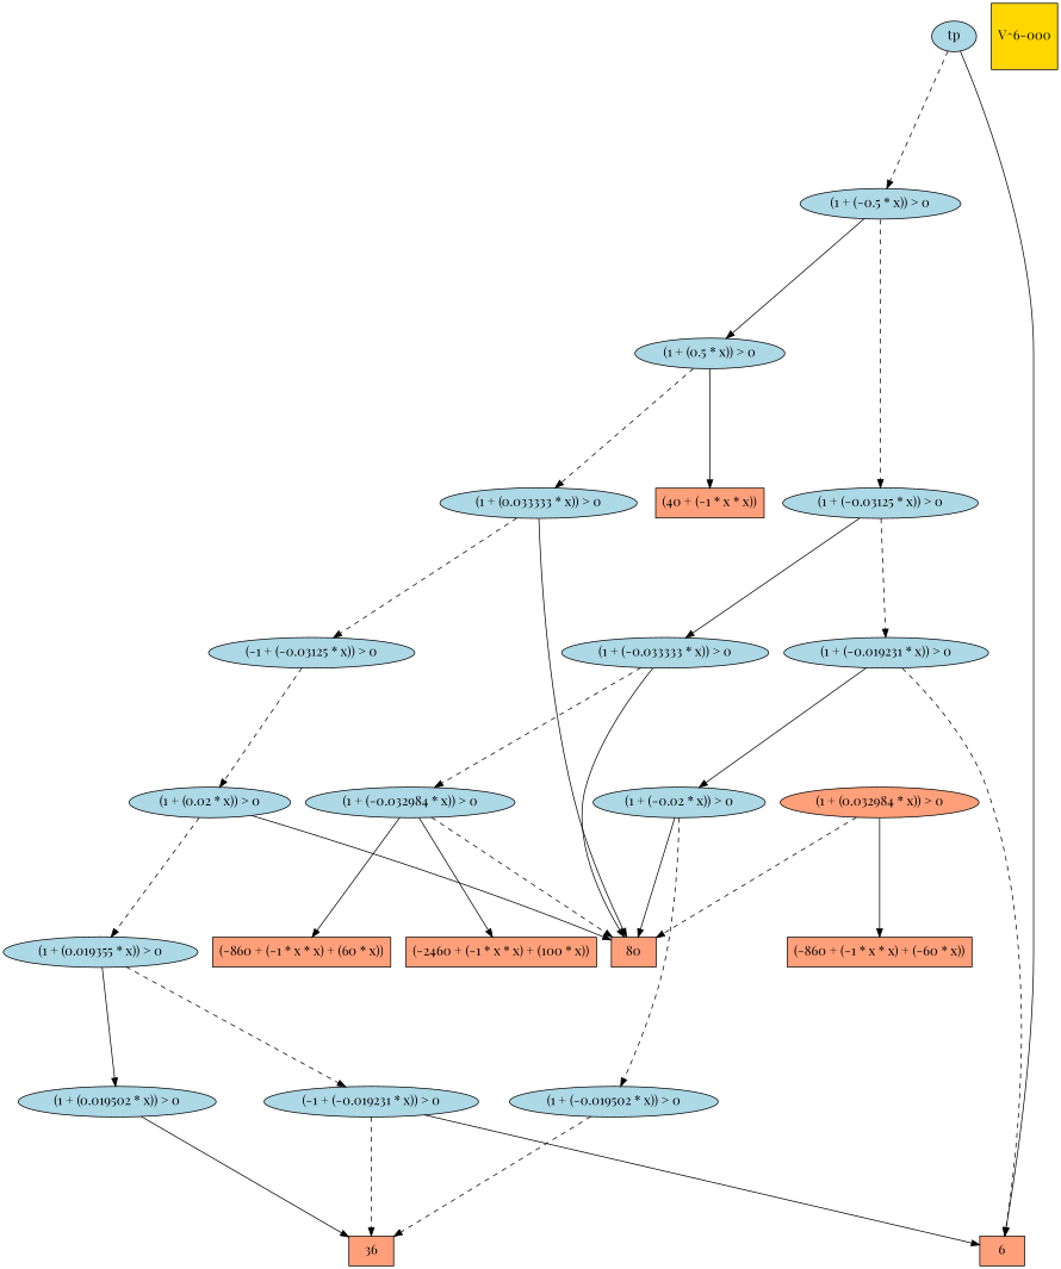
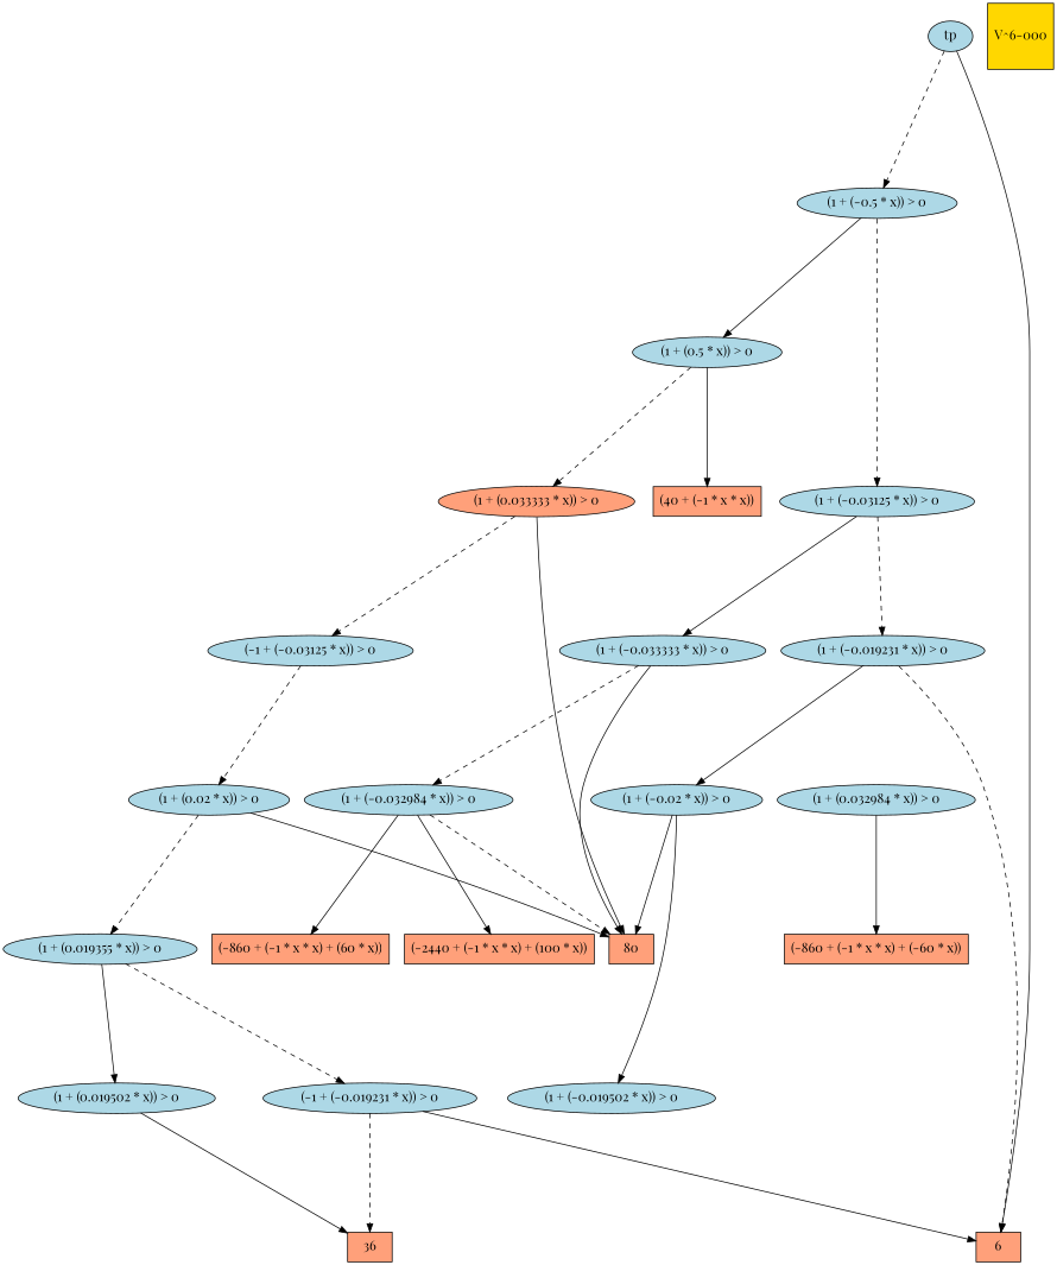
  digraph {
    fontname="Playfair Display"
    fontsize=16
    ranksep=2.00
    node [color=black fillcolor=lightblue fontname="Playfair Display" fontsize=16 shape=ellipse style=filled]
    edge [color=black fontname="Playfair Display" style=dashed]
    n1 [label="(1 + (0.02 * x)) > 0"]
    n2 [label="(1 + (0.019355 * x)) > 0"]
    n3 [fillcolor=lightsalmon label=80 shape=box]
    n4 [label="(1 + (0.019502 * x)) > 0"]
    n5 [label="(-1 + (-0.019231 * x)) > 0"]
    n6 [label="(-1 + (-0.03125 * x)) > 0"]
-   n7 [fillcolor=lightsalmon label="(1 + (0.032984 * x)) > 0"]
+   n7 [label="(1 + (0.032984 * x)) > 0"]
    n8 [fillcolor=lightsalmon label="(-860 + (-1 * x * x) + (-60 * x))" shape=box]
-   n9 [label="(1 + (0.033333 * x)) > 0"]
+   n9 [fillcolor=lightsalmon label="(1 + (0.033333 * x)) > 0"]
    n10 [fillcolor=lightsalmon label=36 shape=box]
    n11 [fillcolor=lightsalmon label=6 shape=box]
    n12 [label="(1 + (-0.033333 * x)) > 0"]
    n13 [label="(1 + (-0.032984 * x)) > 0"]
    n14 [fillcolor=lightsalmon label="(-860 + (-1 * x * x) + (60 * x))" shape=box]
-   n15 [fillcolor=lightsalmon label="(-2460 + (-1 * x * x) + (100 * x))" shape=box]
+   n15 [fillcolor=lightsalmon label="(-2440 + (-1 * x * x) + (100 * x))" shape=box]
    n16 [label="(1 + (-0.02 * x)) > 0"]
    n17 [label="(1 + (-0.019502 * x)) > 0"]
    n18 [label="(1 + (-0.019231 * x)) > 0"]
    n19 [label="(1 + (-0.03125 * x)) > 0"]
    n20 [label="(1 + (-0.5 * x)) > 0"]
    n21 [label="(1 + (0.5 * x)) > 0"]
    n22 [fillcolor=lightsalmon label="(40 + (-1 * x * x))" shape=box]
    n23 [label=tp]
    n24 [fillcolor=gold1 label="V^6-000" shape=square]
    n1 -> n2
    n1 -> n3 [style=solid]
    n2 -> n4 [style=solid]
    n2 -> n5
    n4 -> n10 [style=solid]
    n5 -> n10
    n5 -> n11 [style=solid]
    n6 -> n1
-   n7 -> n3
    n7 -> n8 [style=solid]
    n9 -> n3 [style=solid]
    n9 -> n6
    n12 -> n3 [style=solid]
    n12 -> n13
    n13 -> n3
    n13 -> n14 [style=solid]
    n13 -> n15 [style=solid]
    n16 -> n3 [style=solid]
-   n16 -> n17
-   n17 -> n10
+   n16 -> n17 [style=solid]
    n18 -> n11
    n18 -> n16 [style=solid]
    n19 -> n12 [style=solid]
    n19 -> n18
    n20 -> n19
    n20 -> n21 [style=solid]
    n21 -> n9
    n21 -> n22 [style=solid]
    n23 -> n11 [style=solid]
    n23 -> n20
  }
